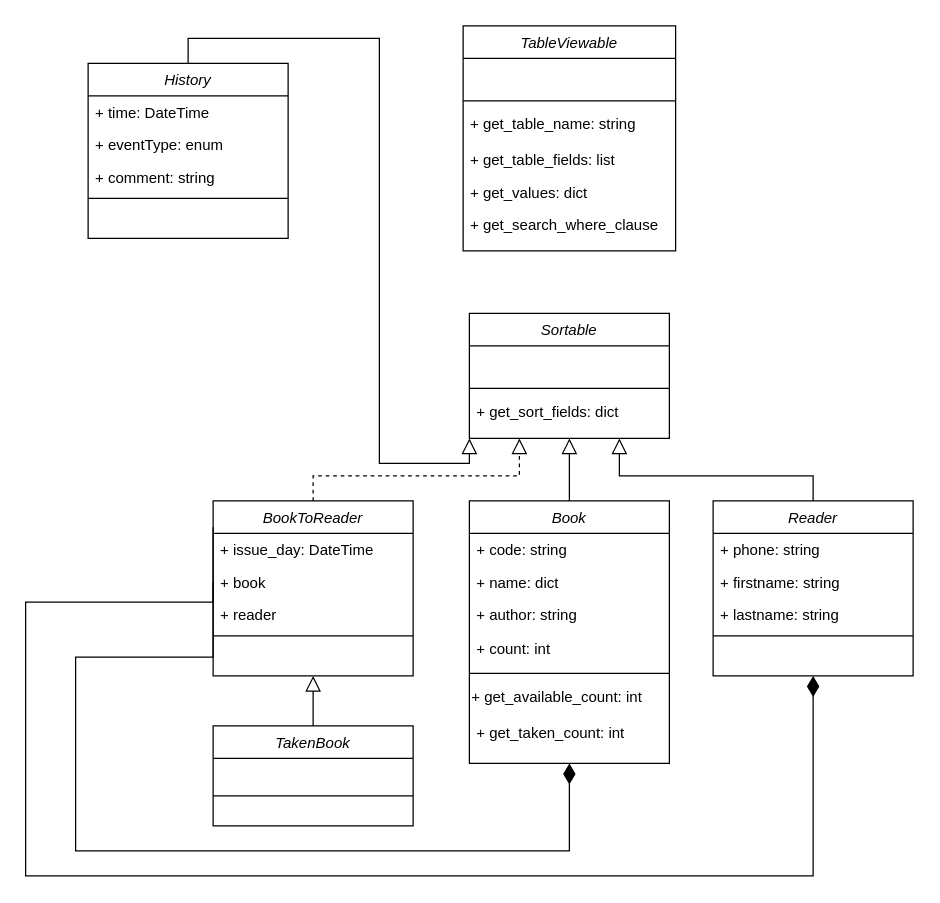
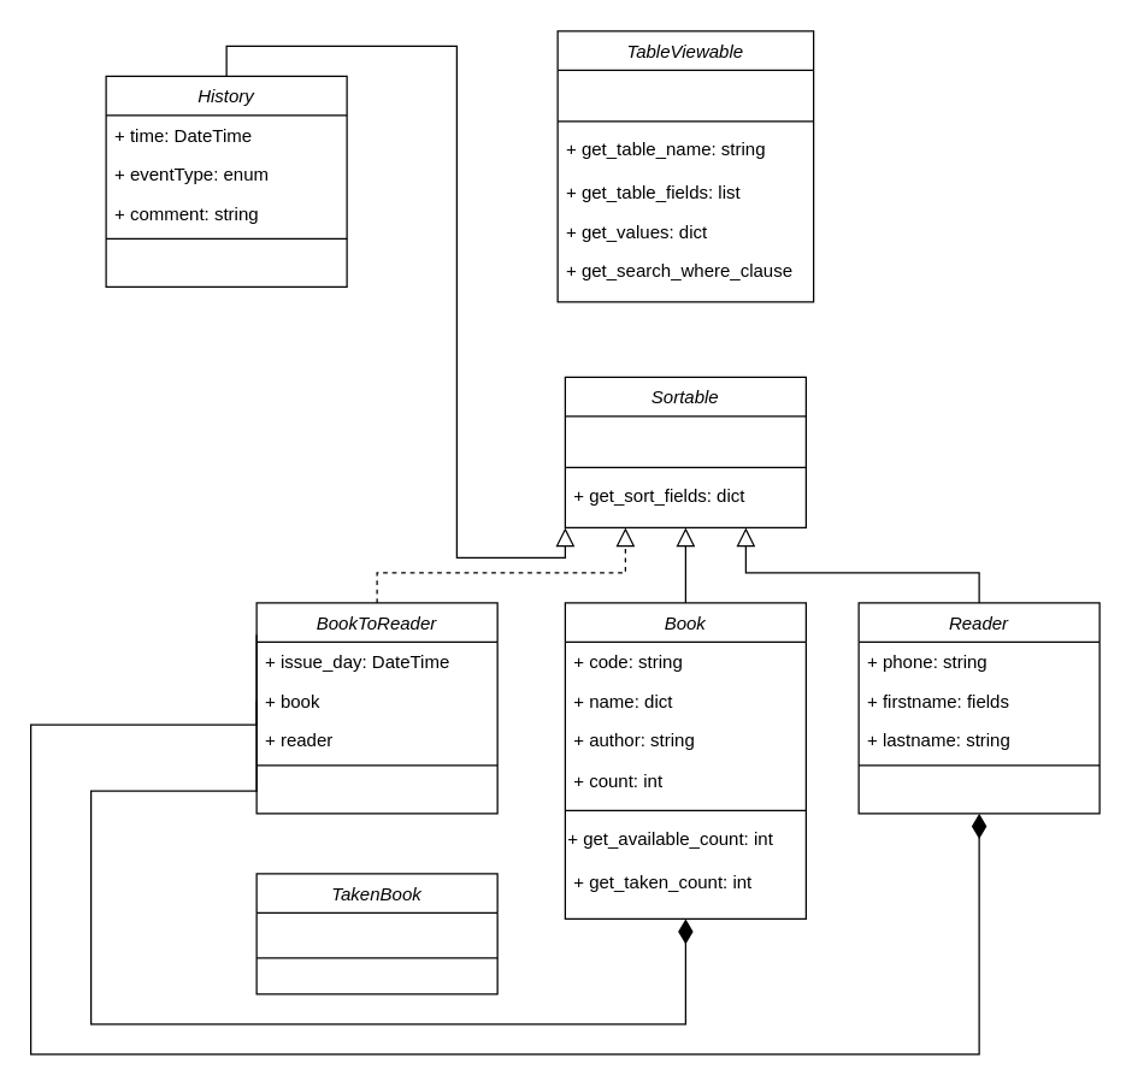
  <mxCell id="0" />
  <mxCell id="1" parent="0" />
  <mxCell id="2" value="Book" style="swimlane;fontStyle=2;align=center;verticalAlign=top;childLayout=stackLayout;horizontal=1;startSize=26;horizontalStack=0;resizeParent=1;resizeLast=0;collapsible=1;marginBottom=0;rounded=0;shadow=0;strokeWidth=1;" parent="1" vertex="1"><mxGeometry x="375" y="400" width="160" height="210" as="geometry"><mxRectangle x="230" y="140" width="160" height="26" as="alternateBounds" /></mxGeometry></mxCell>
  <mxCell id="3" value="+ code: string" style="text;align=left;verticalAlign=top;spacingLeft=4;spacingRight=4;overflow=hidden;rotatable=0;points=[[0,0.5],[1,0.5]];portConstraint=eastwest;" parent="2" vertex="1"><mxGeometry y="26" width="160" height="26" as="geometry" /></mxCell>
  <mxCell id="4" value="+ name: dict" style="text;align=left;verticalAlign=top;spacingLeft=4;spacingRight=4;overflow=hidden;rotatable=0;points=[[0,0.5],[1,0.5]];portConstraint=eastwest;rounded=0;shadow=0;html=0;" parent="2" vertex="1"><mxGeometry y="52" width="160" height="26" as="geometry" /></mxCell>
  <mxCell id="5" value="+ author: string" style="text;align=left;verticalAlign=top;spacingLeft=4;spacingRight=4;overflow=hidden;rotatable=0;points=[[0,0.5],[1,0.5]];portConstraint=eastwest;rounded=0;shadow=0;html=0;" parent="2" vertex="1"><mxGeometry y="78" width="160" height="26" as="geometry" /></mxCell>
  <mxCell id="6" value="+ count: int" style="text;html=1;strokeColor=none;fillColor=none;align=left;verticalAlign=middle;whiteSpace=wrap;rounded=0;spacingLeft=4;" vertex="1" parent="2"><mxGeometry y="104" width="160" height="30" as="geometry" /></mxCell>
  <mxCell id="7" value="" style="line;html=1;strokeWidth=1;align=left;verticalAlign=middle;spacingTop=-1;spacingLeft=3;spacingRight=3;rotatable=0;labelPosition=right;points=[];portConstraint=eastwest;" parent="2" vertex="1"><mxGeometry y="134" width="160" height="8" as="geometry" /></mxCell>
  <mxCell id="8" value="+ get_available_count: int" style="text;html=1;strokeColor=none;fillColor=none;align=left;verticalAlign=middle;whiteSpace=wrap;rounded=0;" vertex="1" parent="2"><mxGeometry y="142" width="160" height="30" as="geometry" /></mxCell>
  <mxCell id="9" value="+ get_taken_count: int" style="text;align=left;verticalAlign=top;spacingLeft=4;spacingRight=4;overflow=hidden;rotatable=0;points=[[0,0.5],[1,0.5]];portConstraint=eastwest;" parent="2" vertex="1"><mxGeometry y="172" width="160" height="26" as="geometry" /></mxCell>
  <mxCell id="10" value="Sortable" style="swimlane;fontStyle=2;align=center;verticalAlign=top;childLayout=stackLayout;horizontal=1;startSize=26;horizontalStack=0;resizeParent=1;resizeLast=0;collapsible=1;marginBottom=0;rounded=0;shadow=0;strokeWidth=1;" vertex="1" parent="1"><mxGeometry x="375" y="250" width="160" height="100" as="geometry"><mxRectangle x="230" y="140" width="160" height="26" as="alternateBounds" /></mxGeometry></mxCell>
  <mxCell id="11" value="&amp;nbsp;" style="text;html=1;strokeColor=none;fillColor=none;align=left;verticalAlign=middle;whiteSpace=wrap;rounded=0;spacingLeft=4;" vertex="1" parent="10"><mxGeometry y="26" width="160" height="30" as="geometry" /></mxCell>
  <mxCell id="12" value="" style="line;html=1;strokeWidth=1;align=left;verticalAlign=middle;spacingTop=-1;spacingLeft=3;spacingRight=3;rotatable=0;labelPosition=right;points=[];portConstraint=eastwest;" vertex="1" parent="10"><mxGeometry y="56" width="160" height="8" as="geometry" /></mxCell>
  <mxCell id="13" value="+ get_sort_fields: dict" style="text;html=1;strokeColor=none;fillColor=none;align=left;verticalAlign=middle;whiteSpace=wrap;rounded=0;spacingLeft=4;" vertex="1" parent="10"><mxGeometry y="64" width="160" height="30" as="geometry" /></mxCell>
  <mxCell id="14" value="TableViewable" style="swimlane;fontStyle=2;align=center;verticalAlign=top;childLayout=stackLayout;horizontal=1;startSize=26;horizontalStack=0;resizeParent=1;resizeLast=0;collapsible=1;marginBottom=0;rounded=0;shadow=0;strokeWidth=1;" vertex="1" parent="1"><mxGeometry x="370" y="20" width="170" height="180" as="geometry"><mxRectangle x="230" y="140" width="160" height="26" as="alternateBounds" /></mxGeometry></mxCell>
  <mxCell id="15" value="&amp;nbsp;" style="text;html=1;strokeColor=none;fillColor=none;align=left;verticalAlign=middle;whiteSpace=wrap;rounded=0;spacingLeft=4;" vertex="1" parent="14"><mxGeometry y="26" width="170" height="30" as="geometry" /></mxCell>
  <mxCell id="16" value="" style="line;html=1;strokeWidth=1;align=left;verticalAlign=middle;spacingTop=-1;spacingLeft=3;spacingRight=3;rotatable=0;labelPosition=right;points=[];portConstraint=eastwest;" vertex="1" parent="14"><mxGeometry y="56" width="170" height="8" as="geometry" /></mxCell>
  <mxCell id="17" value="+ get_table_name: string" style="text;html=1;strokeColor=none;fillColor=none;align=left;verticalAlign=middle;whiteSpace=wrap;rounded=0;spacingLeft=4;" vertex="1" parent="14"><mxGeometry y="64" width="170" height="30" as="geometry" /></mxCell>
  <mxCell id="18" value="+ get_table_fields: list" style="text;align=left;verticalAlign=top;spacingLeft=4;spacingRight=4;overflow=hidden;rotatable=0;points=[[0,0.5],[1,0.5]];portConstraint=eastwest;" vertex="1" parent="14"><mxGeometry y="94" width="170" height="26" as="geometry" /></mxCell>
  <mxCell id="19" value="+ get_values: dict" style="text;align=left;verticalAlign=top;spacingLeft=4;spacingRight=4;overflow=hidden;rotatable=0;points=[[0,0.5],[1,0.5]];portConstraint=eastwest;" vertex="1" parent="14"><mxGeometry y="120" width="170" height="26" as="geometry" /></mxCell>
  <mxCell id="20" value="+ get_search_where_clause" style="text;align=left;verticalAlign=top;spacingLeft=4;spacingRight=4;overflow=hidden;rotatable=0;points=[[0,0.5],[1,0.5]];portConstraint=eastwest;" vertex="1" parent="14"><mxGeometry y="146" width="170" height="26" as="geometry" /></mxCell>
  <mxCell id="21" style="edgeStyle=orthogonalEdgeStyle;rounded=0;orthogonalLoop=1;jettySize=auto;html=1;exitX=0.5;exitY=0;exitDx=0;exitDy=0;entryX=0.5;entryY=1;entryDx=0;entryDy=0;endArrow=block;endFill=0;strokeWidth=1;endSize=10;startSize=10;" edge="1" parent="1" source="2" target="10"><mxGeometry relative="1" as="geometry"><mxPoint x="465" y="180" as="targetPoint" /><mxPoint x="465" y="260" as="sourcePoint" /></mxGeometry></mxCell>
  <mxCell id="22" value="Reader" style="swimlane;fontStyle=2;align=center;verticalAlign=top;childLayout=stackLayout;horizontal=1;startSize=26;horizontalStack=0;resizeParent=1;resizeLast=0;collapsible=1;marginBottom=0;rounded=0;shadow=0;strokeWidth=1;" vertex="1" parent="1"><mxGeometry x="570" y="400" width="160" height="140" as="geometry"><mxRectangle x="230" y="140" width="160" height="26" as="alternateBounds" /></mxGeometry></mxCell>
  <mxCell id="23" value="+ phone: string" style="text;align=left;verticalAlign=top;spacingLeft=4;spacingRight=4;overflow=hidden;rotatable=0;points=[[0,0.5],[1,0.5]];portConstraint=eastwest;" vertex="1" parent="22"><mxGeometry y="26" width="160" height="26" as="geometry" /></mxCell>
- <mxCell id="24" value="+ firstname: string" style="text;align=left;verticalAlign=top;spacingLeft=4;spacingRight=4;overflow=hidden;rotatable=0;points=[[0,0.5],[1,0.5]];portConstraint=eastwest;rounded=0;shadow=0;html=0;" vertex="1" parent="22"><mxGeometry y="52" width="160" height="26" as="geometry" /></mxCell>
+ <mxCell id="24" value="+ firstname: fields" style="text;align=left;verticalAlign=top;spacingLeft=4;spacingRight=4;overflow=hidden;rotatable=0;points=[[0,0.5],[1,0.5]];portConstraint=eastwest;rounded=0;shadow=0;html=0;" vertex="1" parent="22"><mxGeometry y="52" width="160" height="26" as="geometry" /></mxCell>
  <mxCell id="25" value="+ lastname: string" style="text;align=left;verticalAlign=top;spacingLeft=4;spacingRight=4;overflow=hidden;rotatable=0;points=[[0,0.5],[1,0.5]];portConstraint=eastwest;rounded=0;shadow=0;html=0;" vertex="1" parent="22"><mxGeometry y="78" width="160" height="26" as="geometry" /></mxCell>
  <mxCell id="26" value="" style="line;html=1;strokeWidth=1;align=left;verticalAlign=middle;spacingTop=-1;spacingLeft=3;spacingRight=3;rotatable=0;labelPosition=right;points=[];portConstraint=eastwest;" vertex="1" parent="22"><mxGeometry y="104" width="160" height="8" as="geometry" /></mxCell>
  <mxCell id="27" style="edgeStyle=orthogonalEdgeStyle;rounded=0;orthogonalLoop=1;jettySize=auto;html=1;exitX=0.5;exitY=0;exitDx=0;exitDy=0;entryX=0.75;entryY=1;entryDx=0;entryDy=0;endArrow=block;endFill=0;strokeWidth=1;endSize=10;startSize=10;" edge="1" parent="1" source="22" target="10"><mxGeometry relative="1" as="geometry"><mxPoint x="465" y="390" as="targetPoint" /><mxPoint x="465" y="470" as="sourcePoint" /><Array as="points"><mxPoint x="650" y="380" /><mxPoint x="495" y="380" /></Array></mxGeometry></mxCell>
  <mxCell id="28" value="BookToReader" style="swimlane;fontStyle=2;align=center;verticalAlign=top;childLayout=stackLayout;horizontal=1;startSize=26;horizontalStack=0;resizeParent=1;resizeLast=0;collapsible=1;marginBottom=0;rounded=0;shadow=0;strokeWidth=1;" vertex="1" parent="1"><mxGeometry x="170" y="400" width="160" height="140" as="geometry"><mxRectangle x="230" y="140" width="160" height="26" as="alternateBounds" /></mxGeometry></mxCell>
  <mxCell id="29" value="+ issue_day: DateTime" style="text;align=left;verticalAlign=top;spacingLeft=4;spacingRight=4;overflow=hidden;rotatable=0;points=[[0,0.5],[1,0.5]];portConstraint=eastwest;" vertex="1" parent="28"><mxGeometry y="26" width="160" height="26" as="geometry" /></mxCell>
  <mxCell id="30" value="+ book" style="text;align=left;verticalAlign=top;spacingLeft=4;spacingRight=4;overflow=hidden;rotatable=0;points=[[0,0.5],[1,0.5]];portConstraint=eastwest;rounded=0;shadow=0;html=0;" vertex="1" parent="28"><mxGeometry y="52" width="160" height="26" as="geometry" /></mxCell>
  <mxCell id="31" value="+ reader" style="text;align=left;verticalAlign=top;spacingLeft=4;spacingRight=4;overflow=hidden;rotatable=0;points=[[0,0.5],[1,0.5]];portConstraint=eastwest;rounded=0;shadow=0;html=0;" vertex="1" parent="28"><mxGeometry y="78" width="160" height="26" as="geometry" /></mxCell>
  <mxCell id="32" value="" style="line;html=1;strokeWidth=1;align=left;verticalAlign=middle;spacingTop=-1;spacingLeft=3;spacingRight=3;rotatable=0;labelPosition=right;points=[];portConstraint=eastwest;" vertex="1" parent="28"><mxGeometry y="104" width="160" height="8" as="geometry" /></mxCell>
  <mxCell id="33" style="edgeStyle=orthogonalEdgeStyle;rounded=0;orthogonalLoop=1;jettySize=auto;html=1;entryX=0.25;entryY=1;entryDx=0;entryDy=0;endArrow=block;endFill=0;strokeWidth=1;endSize=10;startSize=10;exitX=0.5;exitY=0;exitDx=0;exitDy=0;dashed=1;" edge="1" parent="1" source="28" target="10"><mxGeometry relative="1" as="geometry"><mxPoint x="465" y="390" as="targetPoint" /><mxPoint x="260" y="450" as="sourcePoint" /><Array as="points"><mxPoint x="250" y="380" /><mxPoint x="415" y="380" /></Array></mxGeometry></mxCell>
  <mxCell id="34" style="edgeStyle=orthogonalEdgeStyle;rounded=0;orthogonalLoop=1;jettySize=auto;html=1;exitX=0;exitY=0.5;exitDx=0;exitDy=0;entryX=0.5;entryY=1;entryDx=0;entryDy=0;endArrow=diamondThin;endFill=1;endSize=14;startSize=14;targetPerimeterSpacing=0;" edge="1" parent="1" source="30" target="2"><mxGeometry relative="1" as="geometry"><mxPoint x="450" y="670" as="targetPoint" /><Array as="points"><mxPoint x="170" y="525" /><mxPoint x="60" y="525" /><mxPoint x="60" y="680" /><mxPoint x="455" y="680" /></Array></mxGeometry></mxCell>
  <mxCell id="35" style="edgeStyle=orthogonalEdgeStyle;rounded=0;orthogonalLoop=1;jettySize=auto;html=1;exitX=0;exitY=-0.192;exitDx=0;exitDy=0;entryX=0.5;entryY=1;entryDx=0;entryDy=0;endArrow=diamondThin;endFill=1;endSize=14;startSize=14;targetPerimeterSpacing=0;exitPerimeter=0;" edge="1" parent="1" source="29" target="22"><mxGeometry relative="1" as="geometry"><mxPoint x="465" y="680" as="targetPoint" /><mxPoint x="90" y="535" as="sourcePoint" /><Array as="points"><mxPoint x="170" y="481" /><mxPoint x="20" y="481" /><mxPoint x="20" y="700" /><mxPoint x="650" y="700" /></Array></mxGeometry></mxCell>
  <mxCell id="36" value="History" style="swimlane;fontStyle=2;align=center;verticalAlign=top;childLayout=stackLayout;horizontal=1;startSize=26;horizontalStack=0;resizeParent=1;resizeLast=0;collapsible=1;marginBottom=0;rounded=0;shadow=0;strokeWidth=1;" vertex="1" parent="1"><mxGeometry x="70" y="50" width="160" height="140" as="geometry"><mxRectangle x="230" y="140" width="160" height="26" as="alternateBounds" /></mxGeometry></mxCell>
  <mxCell id="37" value="+ time: DateTime" style="text;align=left;verticalAlign=top;spacingLeft=4;spacingRight=4;overflow=hidden;rotatable=0;points=[[0,0.5],[1,0.5]];portConstraint=eastwest;" vertex="1" parent="36"><mxGeometry y="26" width="160" height="26" as="geometry" /></mxCell>
  <mxCell id="38" value="+ eventType: enum" style="text;align=left;verticalAlign=top;spacingLeft=4;spacingRight=4;overflow=hidden;rotatable=0;points=[[0,0.5],[1,0.5]];portConstraint=eastwest;rounded=0;shadow=0;html=0;" vertex="1" parent="36"><mxGeometry y="52" width="160" height="26" as="geometry" /></mxCell>
  <mxCell id="39" value="+ comment: string" style="text;align=left;verticalAlign=top;spacingLeft=4;spacingRight=4;overflow=hidden;rotatable=0;points=[[0,0.5],[1,0.5]];portConstraint=eastwest;rounded=0;shadow=0;html=0;" vertex="1" parent="36"><mxGeometry y="78" width="160" height="26" as="geometry" /></mxCell>
  <mxCell id="40" value="" style="line;html=1;strokeWidth=1;align=left;verticalAlign=middle;spacingTop=-1;spacingLeft=3;spacingRight=3;rotatable=0;labelPosition=right;points=[];portConstraint=eastwest;" vertex="1" parent="36"><mxGeometry y="104" width="160" height="8" as="geometry" /></mxCell>
  <mxCell id="41" style="edgeStyle=orthogonalEdgeStyle;rounded=0;orthogonalLoop=1;jettySize=auto;html=1;entryX=0;entryY=1;entryDx=0;entryDy=0;endArrow=block;endFill=0;strokeWidth=1;endSize=10;startSize=10;exitX=0.5;exitY=0;exitDx=0;exitDy=0;" edge="1" parent="1" source="36" target="10"><mxGeometry relative="1" as="geometry"><mxPoint x="425" y="360" as="targetPoint" /><mxPoint x="170" y="470" as="sourcePoint" /><Array as="points"><mxPoint x="150" y="30" /><mxPoint x="303" y="30" /><mxPoint x="303" y="370" /><mxPoint x="375" y="370" /></Array></mxGeometry></mxCell>
  <mxCell id="42" value="TakenBook" style="swimlane;fontStyle=2;align=center;verticalAlign=top;childLayout=stackLayout;horizontal=1;startSize=26;horizontalStack=0;resizeParent=1;resizeLast=0;collapsible=1;marginBottom=0;rounded=0;shadow=0;strokeWidth=1;" vertex="1" parent="1"><mxGeometry x="170" y="580" width="160" height="80" as="geometry"><mxRectangle x="230" y="140" width="160" height="26" as="alternateBounds" /></mxGeometry></mxCell>
  <mxCell id="43" value=" " style="text;align=left;verticalAlign=top;spacingLeft=4;spacingRight=4;overflow=hidden;rotatable=0;points=[[0,0.5],[1,0.5]];portConstraint=eastwest;" vertex="1" parent="42"><mxGeometry y="26" width="160" height="26" as="geometry" /></mxCell>
  <mxCell id="44" value="" style="line;html=1;strokeWidth=1;align=left;verticalAlign=middle;spacingTop=-1;spacingLeft=3;spacingRight=3;rotatable=0;labelPosition=right;points=[];portConstraint=eastwest;" vertex="1" parent="42"><mxGeometry y="52" width="160" height="8" as="geometry" /></mxCell>
- <mxCell id="45" style="edgeStyle=orthogonalEdgeStyle;rounded=0;orthogonalLoop=1;jettySize=auto;html=1;entryX=0.5;entryY=1;entryDx=0;entryDy=0;endArrow=block;endFill=0;strokeWidth=1;endSize=10;startSize=10;exitX=0.5;exitY=0;exitDx=0;exitDy=0;" edge="1" parent="1" source="42" target="28"><mxGeometry relative="1" as="geometry"><mxPoint x="425" y="360" as="targetPoint" /><mxPoint x="250" y="530" as="sourcePoint" /><Array as="points"><mxPoint x="250" y="570" /><mxPoint x="250" y="570" /></Array></mxGeometry></mxCell>
